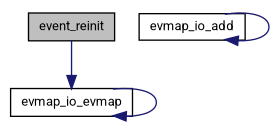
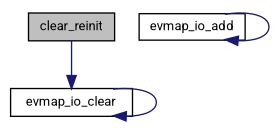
  digraph {
    fontname=Roboto
    rankdir=TB
    node [color=black fillcolor=white fontname=Roboto fontsize=10 shape=record style=filled]
    edge [color=midnightblue fontname=Roboto fontsize=10 labelfontname=Helvetica labelfontsize=10 style=solid]
-   n1 [fillcolor=grey75 fontcolor=black height=0.2 label=event_reinit width=0.4]
-   n2 [height=0.2 label=evmap_io_evmap width=0.4]
+   n1 [fillcolor=grey75 fontcolor=black height=0.2 label=clear_reinit width=0.4]
+   n2 [height=0.2 label=evmap_io_clear width=0.4]
    n3 [height=0.2 label=evmap_io_add width=0.4]
    n1 -> n2
    n2 -> n2
    n3 -> n3
  }
